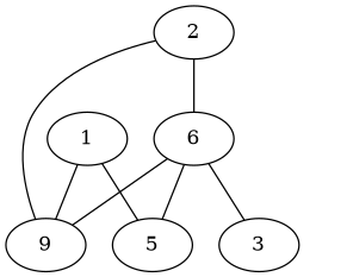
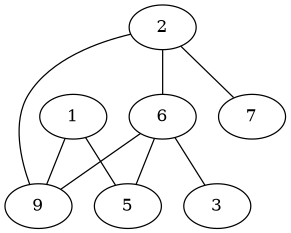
  graph {
    n1 [label=9]
    1
    5
    2
    6
+   7
    3
    1 -- n1
    1 -- 5
    2 -- n1
    2 -- 6
+   2 -- 7
    6 -- n1
    6 -- 5
    6 -- 3
  }
